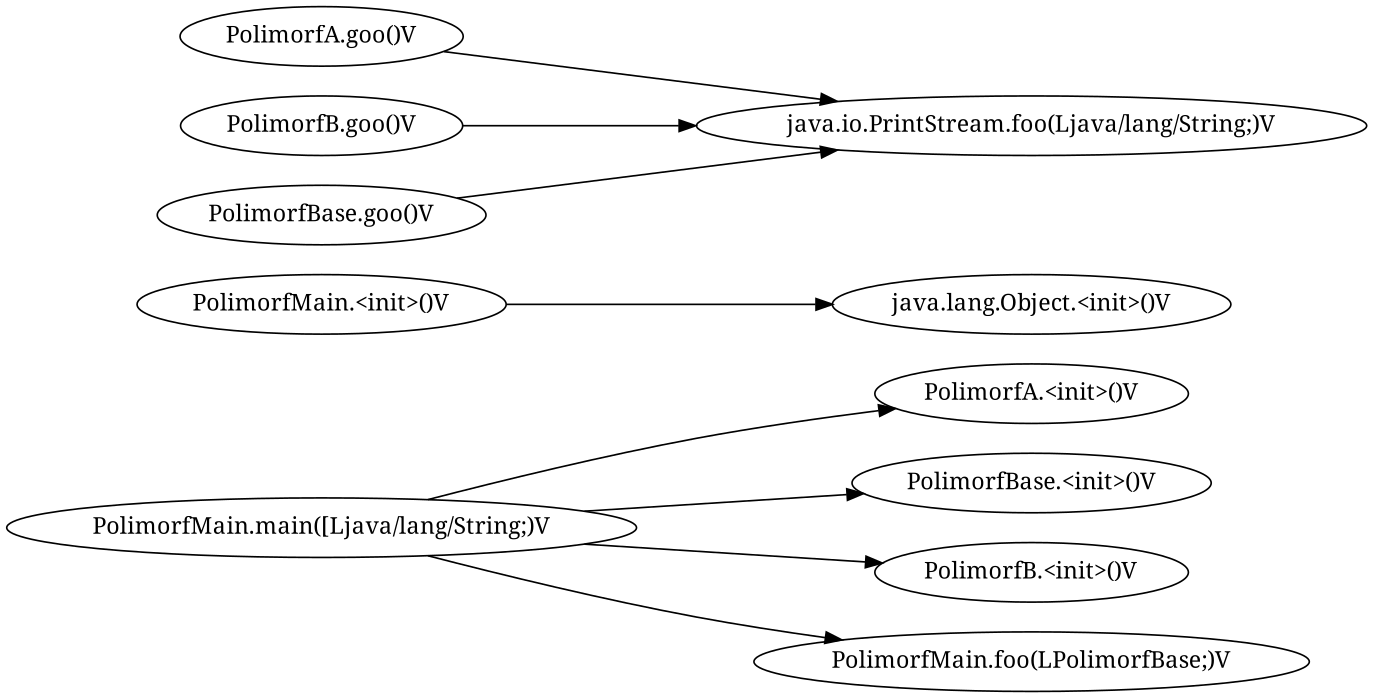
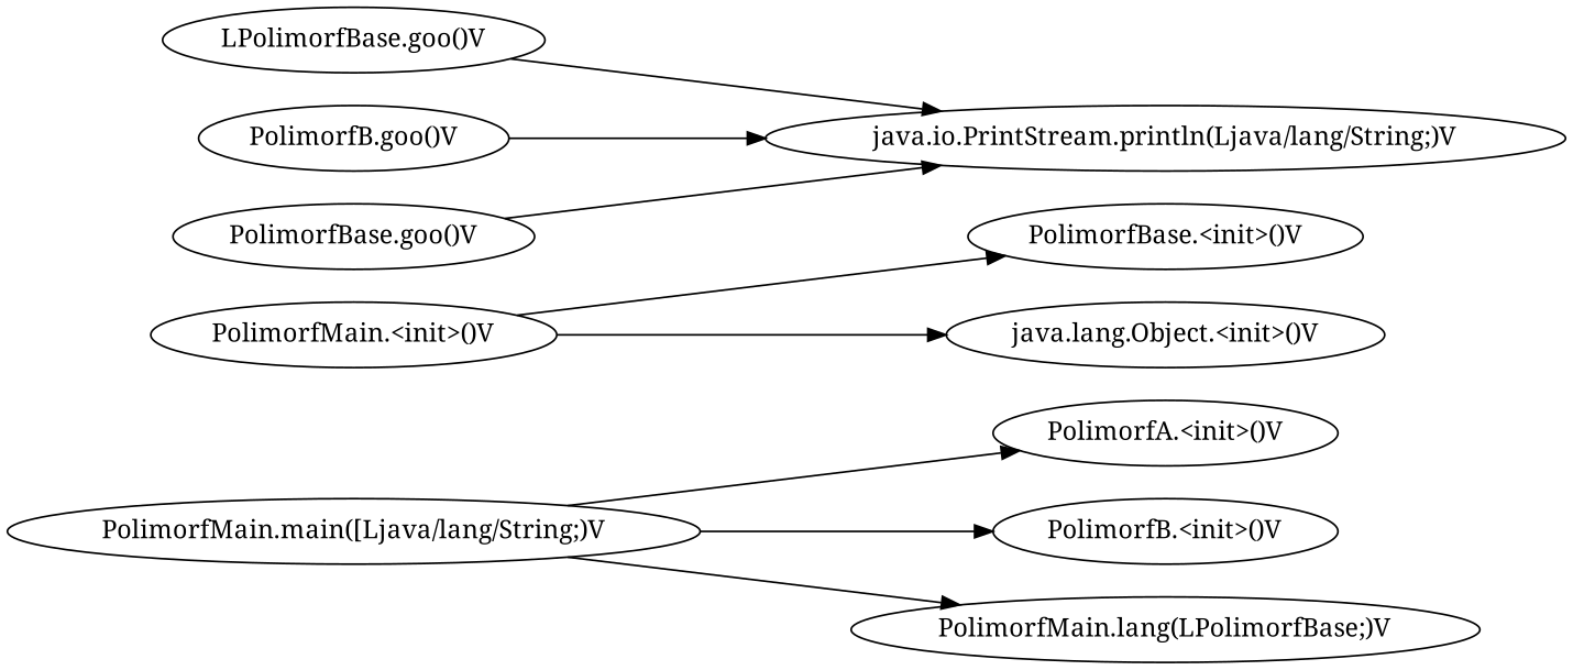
  digraph {
    fontname="Noto Serif"
    rankdir=LR
    node [fontname="Noto Serif"]
    edge [fontname="Noto Serif"]
    n1 [label="PolimorfA.<init>()V"]
    n2 [label="PolimorfBase.<init>()V"]
    n3 [label="java.lang.Object.<init>()V"]
-   n4 [label="PolimorfA.goo()V"]
-   n5 [label="java.io.PrintStream.foo(Ljava/lang/String;)V"]
+   n4 [label="LPolimorfBase.goo()V"]
+   n5 [label="java.io.PrintStream.println(Ljava/lang/String;)V"]
    n6 [label="PolimorfB.<init>()V"]
    n7 [label="PolimorfB.goo()V"]
    n8 [label="PolimorfBase.goo()V"]
    n9 [label="PolimorfMain.<init>()V"]
    n10 [label="PolimorfMain.main([Ljava/lang/String;)V"]
-   n11 [label="PolimorfMain.foo(LPolimorfBase;)V"]
+   n11 [label="PolimorfMain.lang(LPolimorfBase;)V"]
    n4 -> n5
    n7 -> n5
    n8 -> n5
    n9 -> n3
    n10 -> n1
-   n10 -> n2
+   n9 -> n2
    n10 -> n6
    n10 -> n11
  }
